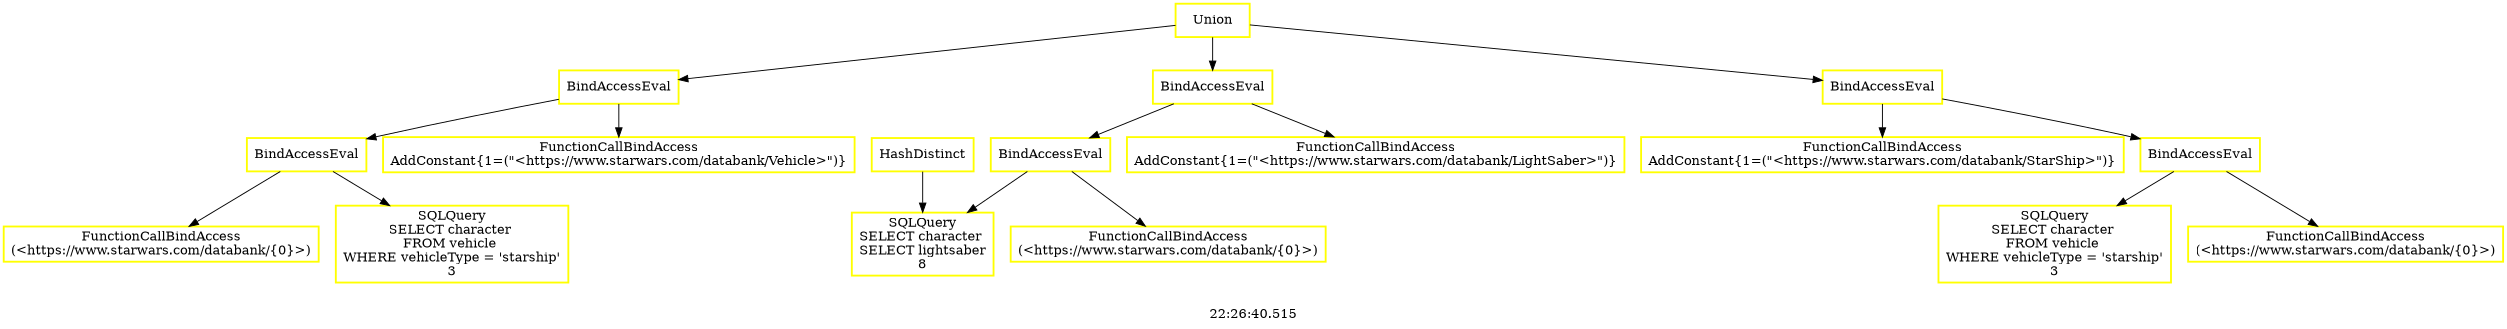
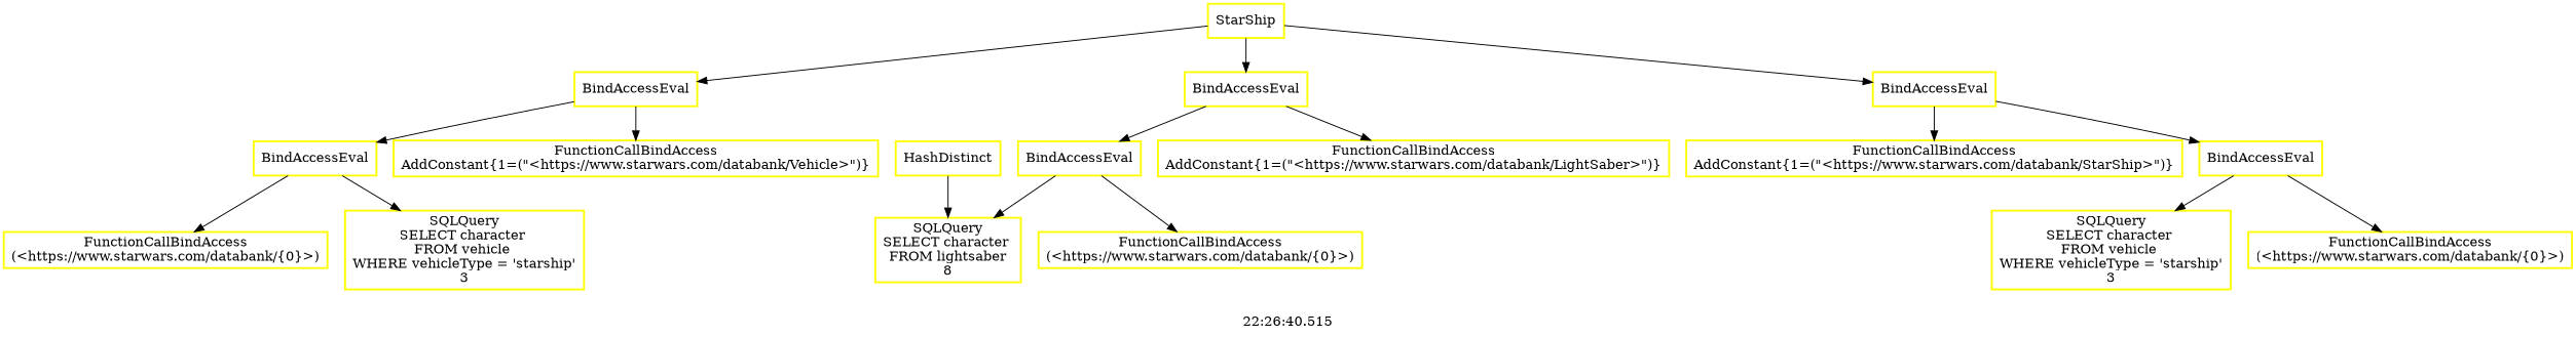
  digraph {
    label="22:26:40.515"
    node [color=yellow fontcolor=black shape=rectangle style=bold]
    edge [color=black]
    n1 [label=HashDistinct]
-   n2 [label="SQLQuery\nSELECT character \nSELECT lightsaber\n8"]
-   n3 [label=Union]
+   n2 [label="SQLQuery\nSELECT character \nFROM lightsaber\n8"]
+   n3 [label=StarShip]
    n4 [label=BindAccessEval]
    n5 [label=BindAccessEval]
    n6 [label=BindAccessEval]
    n7 [label=BindAccessEval]
    n8 [label="FunctionCallBindAccess\nAddConstant{1=(\"<https://www.starwars.com/databank/Vehicle>\")}"]
    n9 [label=BindAccessEval]
    n10 [label="FunctionCallBindAccess\nAddConstant{1=(\"<https://www.starwars.com/databank/StarShip>\")}"]
    n11 [label=BindAccessEval]
    n12 [label="FunctionCallBindAccess\nAddConstant{1=(\"<https://www.starwars.com/databank/LightSaber>\")}"]
    n13 [label="SQLQuery\nSELECT character \nFROM vehicle \nWHERE vehicleType = 'starship'\n3"]
    n14 [label="FunctionCallBindAccess\n(<https://www.starwars.com/databank/{0}>)"]
    n15 [label="SQLQuery\nSELECT character \nFROM vehicle \nWHERE vehicleType = 'starship'\n3"]
    n16 [label="FunctionCallBindAccess\n(<https://www.starwars.com/databank/{0}>)"]
    n17 [label="FunctionCallBindAccess\n(<https://www.starwars.com/databank/{0}>)"]
    n1 -> n2
    n3 -> n4
    n3 -> n5
    n3 -> n6
    n4 -> n7
    n4 -> n8
    n5 -> n9
    n5 -> n10
    n6 -> n11
    n6 -> n12
    n7 -> n13
    n7 -> n14
    n9 -> n15
    n9 -> n16
    n11 -> n2
    n11 -> n17
  }
